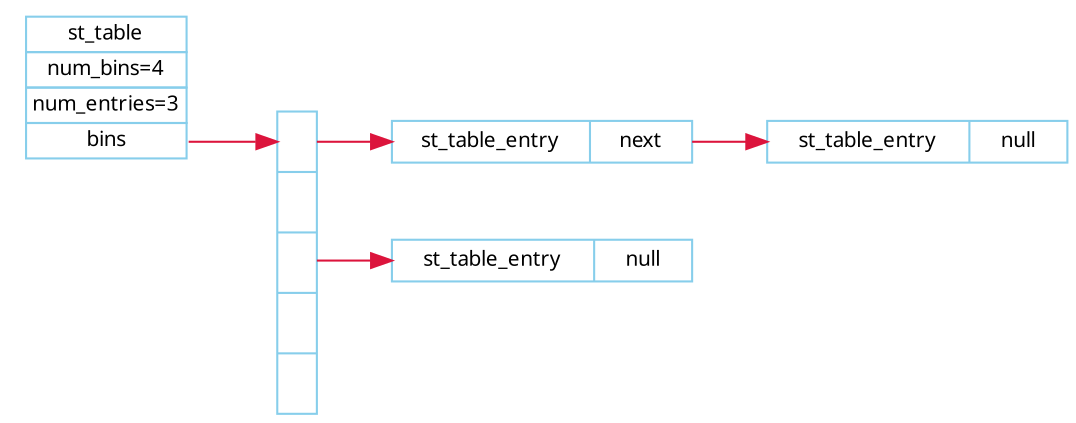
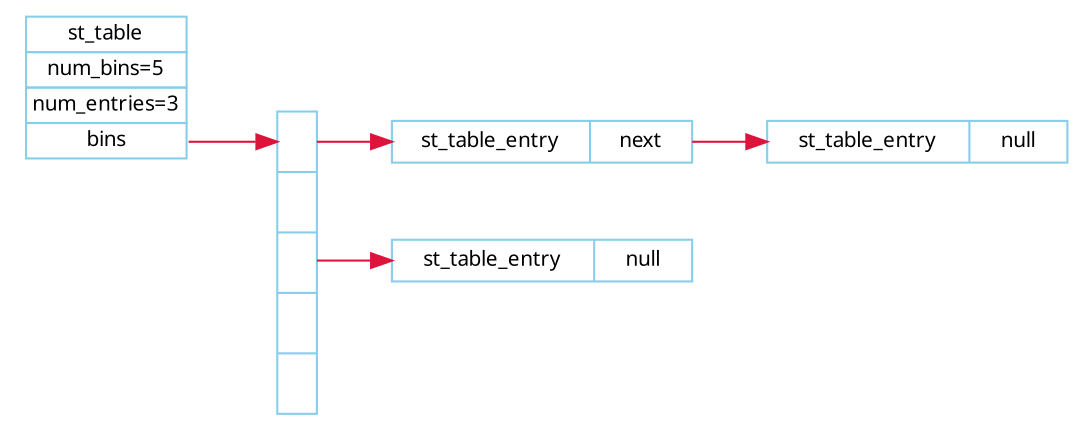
  digraph {
    fontname="Noto Sans"
    fontsize=10
    rankdir=LR
    node [color=skyblue fontname="Noto Sans" fontsize=10 shape=record]
    edge [color=crimson fontname="Noto Sans" fontsize=10 headport=e style=solid]
-   n1 [height=.1 label=<     <table border="0" cellborder="1" cellspacing="0" align="left">     <tr>     <td>st_table</td>     </tr>     <tr>     <td>num_bins=4</td>     </tr>     <tr>     <td>num_entries=3</td>     </tr>     <tr>     <td port="bins">bins</td>     </tr>     </table> > shape=plaintext width=.1]
+   n1 [height=.1 label=<     <table border="0" cellborder="1" cellspacing="0" align="left">     <tr>     <td>st_table</td>     </tr>     <tr>     <td>num_bins=5</td>     </tr>     <tr>     <td>num_entries=3</td>     </tr>     <tr>     <td port="bins">bins</td>     </tr>     </table> > shape=plaintext width=.1]
    n2 [height=2 label=" <b1> | <b2> | <b3> | <b4> | <b5> " width=.1]
    n3 [height=.1 label="{<e>st_table_entry|<next>next}" width=2]
    n4 [height=.1 label="{<e>st_table_entry|<next>null}" width=2]
    n5 [height=.1 label="{<e>st_table_entry|<next>null}" width=2]
    n1 -> n2 [headport=b1 tailport=bins]
    n2 -> n3 [tailport=b1]
    n2 -> n4 [tailport=b3]
    n3 -> n5 [tailport=next]
  }
